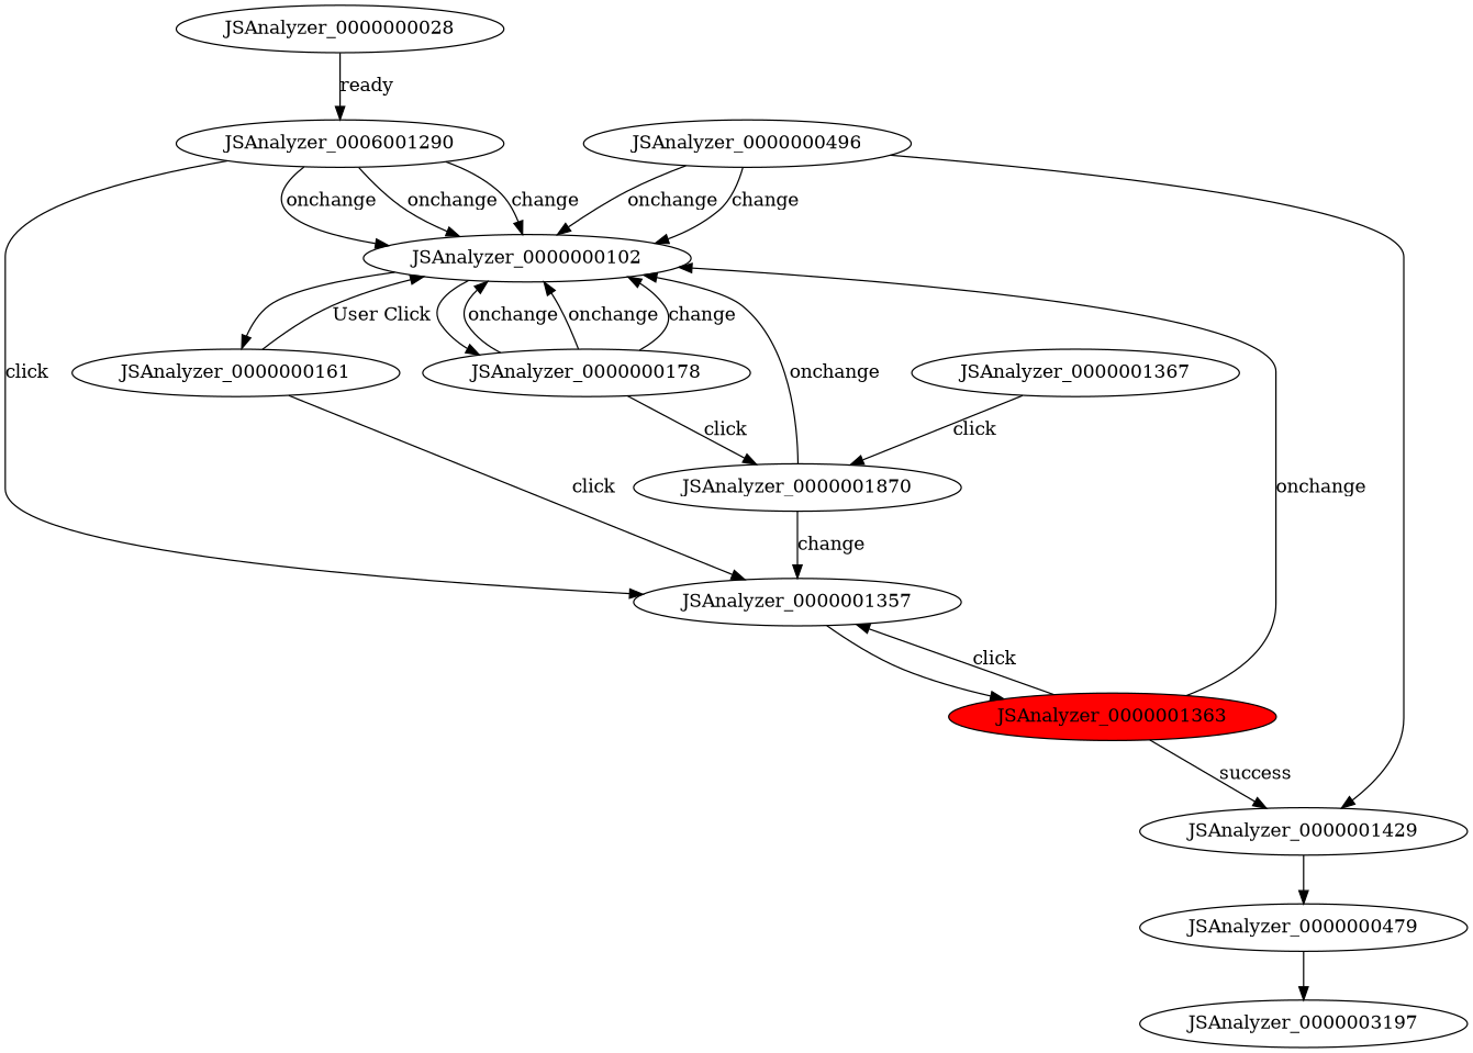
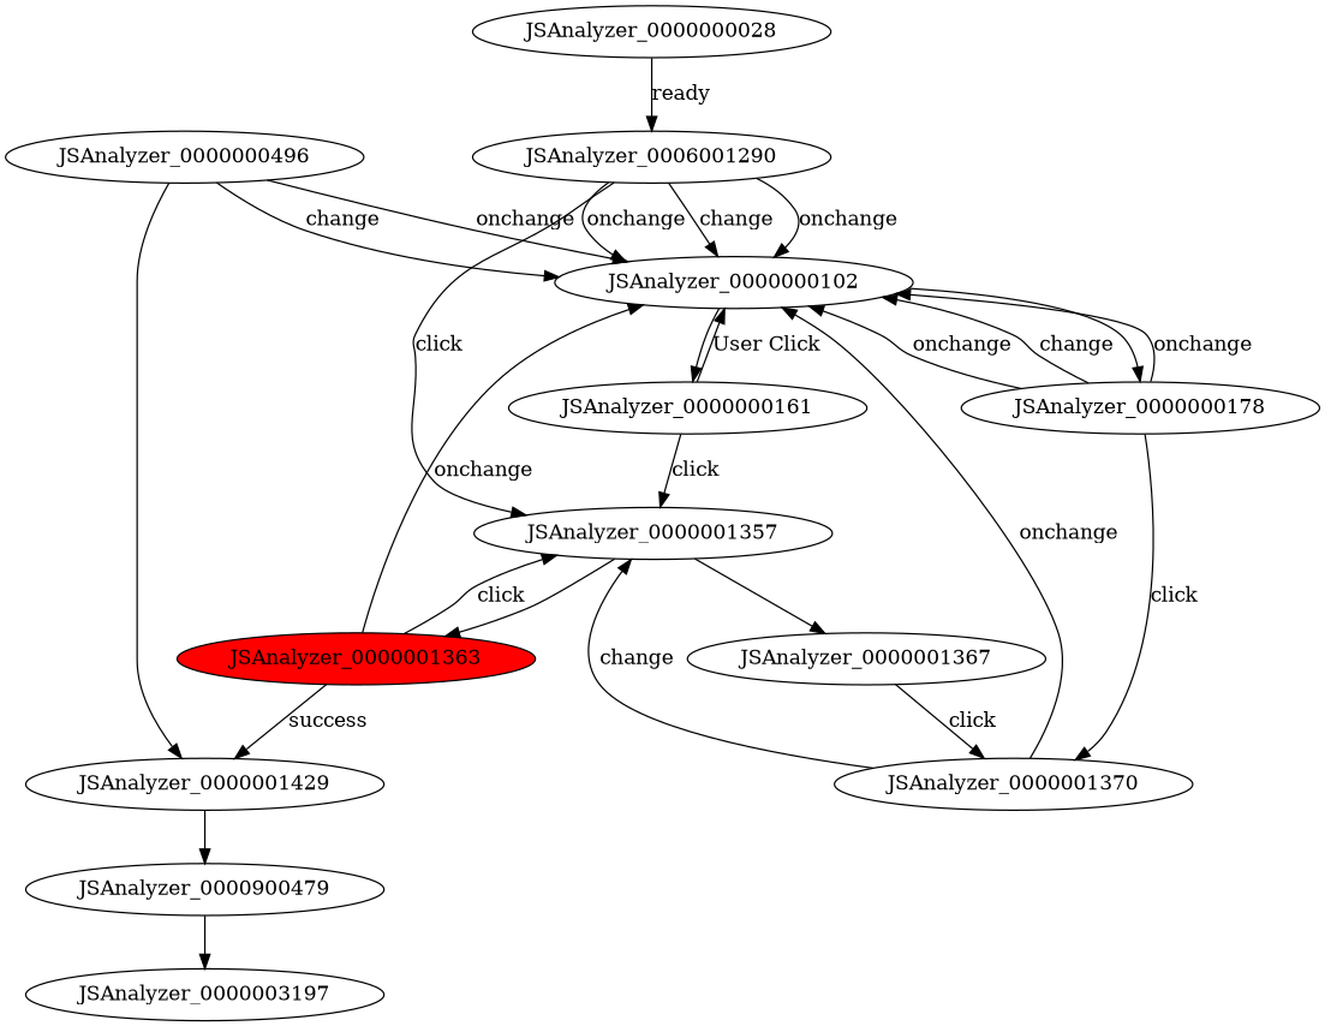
  digraph {
    n1 [label=JSAnalyzer_0006001290]
    JSAnalyzer_0000000028
    JSAnalyzer_0000000102
    JSAnalyzer_0000001357
    JSAnalyzer_0000000161
    JSAnalyzer_0000000178
-   JSAnalyzer_0000001370 [label=JSAnalyzer_0000001870]
+   JSAnalyzer_0000001370
    JSAnalyzer_0000001363 [fillcolor=red style=filled]
    JSAnalyzer_0000001367
-   JSAnalyzer_0000000479
+   JSAnalyzer_0000000479 [label=JSAnalyzer_0000900479]
    JSAnalyzer_0000003197
    JSAnalyzer_0000000496
    JSAnalyzer_0000001429
    n1 -> JSAnalyzer_0000000102 [label=onchange]
    n1 -> JSAnalyzer_0000000102 [label=onchange]
    n1 -> JSAnalyzer_0000000102 [label=change]
    n1 -> JSAnalyzer_0000001357 [label=click]
    JSAnalyzer_0000000028 -> n1 [label=ready]
    JSAnalyzer_0000000102 -> JSAnalyzer_0000000161
    JSAnalyzer_0000000102 -> JSAnalyzer_0000000178
    JSAnalyzer_0000001357 -> JSAnalyzer_0000001363
+   JSAnalyzer_0000001357 -> JSAnalyzer_0000001367
    JSAnalyzer_0000000161 -> JSAnalyzer_0000000102 [label="User Click"]
    JSAnalyzer_0000000161 -> JSAnalyzer_0000001357 [label=click]
    JSAnalyzer_0000000178 -> JSAnalyzer_0000000102 [label=onchange]
    JSAnalyzer_0000000178 -> JSAnalyzer_0000000102 [label=onchange]
    JSAnalyzer_0000000178 -> JSAnalyzer_0000000102 [label=change]
    JSAnalyzer_0000000178 -> JSAnalyzer_0000001370 [label=click]
    JSAnalyzer_0000001370 -> JSAnalyzer_0000000102 [label=onchange]
    JSAnalyzer_0000001370 -> JSAnalyzer_0000001357 [label=change]
    JSAnalyzer_0000001363 -> JSAnalyzer_0000000102 [label=onchange]
    JSAnalyzer_0000001363 -> JSAnalyzer_0000001357 [label=click]
    JSAnalyzer_0000001363 -> JSAnalyzer_0000001429 [label=success]
    JSAnalyzer_0000001367 -> JSAnalyzer_0000001370 [label=click]
    JSAnalyzer_0000000479 -> JSAnalyzer_0000003197
    JSAnalyzer_0000000496 -> JSAnalyzer_0000000102 [label=onchange]
    JSAnalyzer_0000000496 -> JSAnalyzer_0000000102 [label=change]
    JSAnalyzer_0000000496 -> JSAnalyzer_0000001429
    JSAnalyzer_0000001429 -> JSAnalyzer_0000000479
  }
